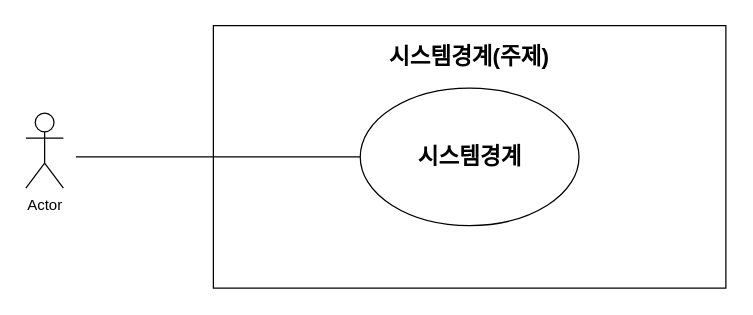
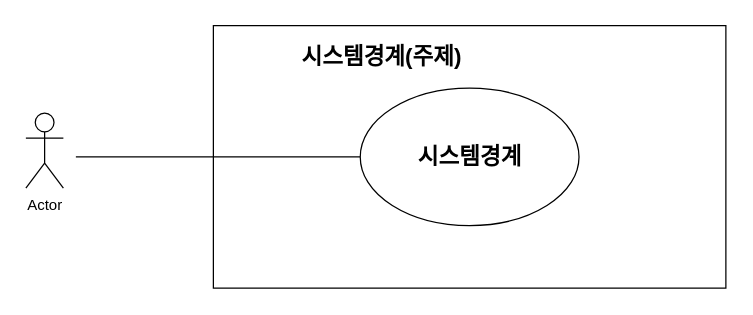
  <mxCell id="0" />
  <mxCell id="1" parent="0" />
  <mxCell id="2" value="" style="rounded=0;whiteSpace=wrap;html=1;" vertex="1" parent="1"><mxGeometry x="170" y="20" width="410" height="210" as="geometry" /></mxCell>
  <mxCell id="3" value="Actor" style="shape=umlActor;verticalLabelPosition=bottom;verticalAlign=top;html=1;outlineConnect=0;" vertex="1" parent="1"><mxGeometry x="20" y="90" width="30" height="60" as="geometry" /></mxCell>
  <mxCell id="4" style="edgeStyle=orthogonalEdgeStyle;rounded=0;orthogonalLoop=1;jettySize=auto;html=1;exitX=0;exitY=0.5;exitDx=0;exitDy=0;fontSize=18;endArrow=none;endFill=0;" edge="1" parent="1" source="5"><mxGeometry relative="1" as="geometry"><mxPoint x="60" y="125" as="targetPoint" /></mxGeometry></mxCell>
  <mxCell id="5" value="&lt;b&gt;&lt;font style=&quot;font-size: 18px;&quot;&gt;시스템경계&lt;/font&gt;&lt;/b&gt;" style="ellipse;whiteSpace=wrap;html=1;" vertex="1" parent="1"><mxGeometry x="287.5" y="70" width="175" height="110" as="geometry" /></mxCell>
- <mxCell id="6" value="&lt;b&gt;시스템경계(주제)&lt;/b&gt;" style="text;html=1;strokeColor=none;fillColor=none;align=center;verticalAlign=middle;whiteSpace=wrap;rounded=0;fontSize=18;" vertex="1" parent="1"><mxGeometry x="290" y="30" width="170" height="30" as="geometry" /></mxCell>
+ <mxCell id="6" value="&lt;b&gt;시스템경계(주제)&lt;/b&gt;" style="text;html=1;strokeColor=none;fillColor=none;align=center;verticalAlign=middle;whiteSpace=wrap;rounded=0;fontSize=18;" vertex="1" parent="1"><mxGeometry x="220" y="30" width="170" height="30" as="geometry" /></mxCell>
